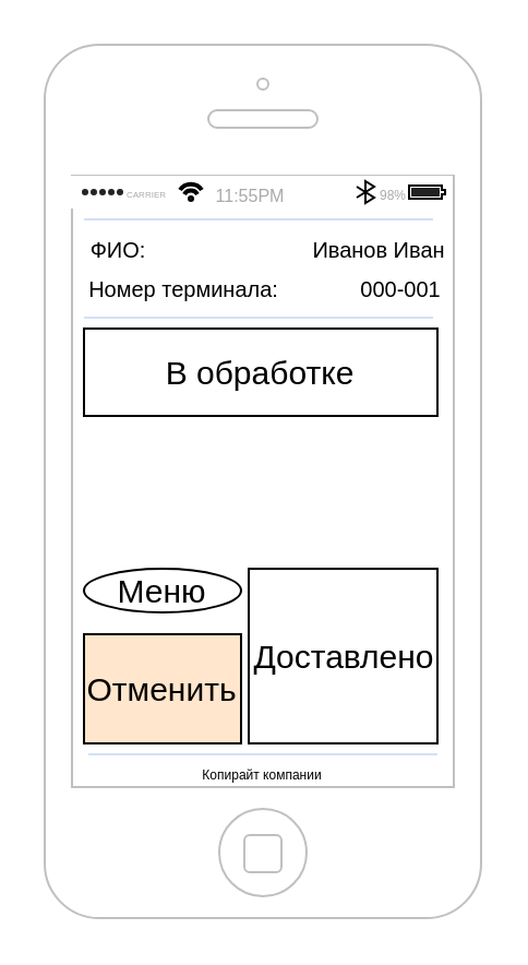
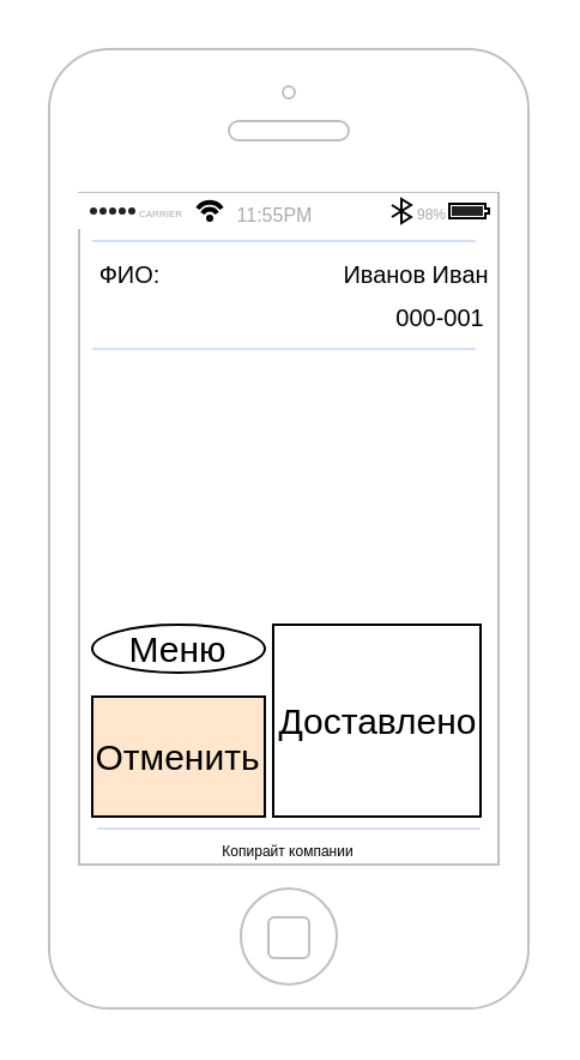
  <mxCell id="0" />
  <mxCell id="1" parent="0" />
  <mxCell id="2" value="" style="html=1;verticalLabelPosition=bottom;labelBackgroundColor=#ffffff;verticalAlign=top;shadow=0;dashed=0;strokeWidth=1;shape=mxgraph.ios7.misc.iphone;fillColor=#ffffff;strokeColor=#c0c0c0;" vertex="1" parent="1"><mxGeometry x="20" y="20" width="200" height="400" as="geometry" /></mxCell>
  <mxCell id="3" value="" style="html=1;strokeWidth=1;shadow=0;dashed=0;shape=mxgraph.ios7ui.appBar;fillColor=#ffffff;gradientColor=none;" vertex="1" parent="1"><mxGeometry x="32" y="80" width="175" height="15" as="geometry" /></mxCell>
  <mxCell id="4" value="CARRIER" style="shape=rect;align=left;fontSize=8;spacingLeft=24;fontSize=4;fontColor=#aaaaaa;strokeColor=none;fillColor=none;spacingTop=4;" vertex="1" parent="3"><mxGeometry y="0.5" width="50" height="13" relative="1" as="geometry"><mxPoint y="-6.5" as="offset" /></mxGeometry></mxCell>
  <mxCell id="5" value="11:55PM" style="shape=rect;fontSize=8;fontColor=#aaaaaa;strokeColor=none;fillColor=none;spacingTop=4;" vertex="1" parent="3"><mxGeometry x="0.5" y="0.5" width="50" height="13" relative="1" as="geometry"><mxPoint x="-30" y="-6.5" as="offset" /></mxGeometry></mxCell>
  <mxCell id="6" value="98%" style="shape=rect;align=right;fontSize=8;spacingRight=19;fontSize=6;fontColor=#aaaaaa;strokeColor=none;fillColor=none;spacingTop=4;" vertex="1" parent="3"><mxGeometry x="1" y="0.5" width="45" height="13" relative="1" as="geometry"><mxPoint x="-45" y="-6.5" as="offset" /></mxGeometry></mxCell>
  <mxCell id="7" value="" style="line;strokeWidth=1;html=1;fillColor=none;fontSize=14;fontColor=#007FFF;strokeColor=#D4E1F5;" vertex="1" parent="1"><mxGeometry x="38" y="140" width="160" height="10" as="geometry" /></mxCell>
  <mxCell id="8" value="" style="line;strokeWidth=1;html=1;fillColor=none;fontSize=14;fontColor=#007FFF;strokeColor=#D4E1F5;" vertex="1" parent="1"><mxGeometry x="38" y="95" width="160" height="10" as="geometry" /></mxCell>
  <mxCell id="9" value="ФИО:" style="text;html=1;strokeColor=none;fillColor=none;align=center;verticalAlign=middle;whiteSpace=wrap;rounded=0;fontSize=10;" vertex="1" parent="1"><mxGeometry x="38" y="105" width="32" height="17" as="geometry" /></mxCell>
- <mxCell id="10" value="Номер терминала:" style="text;html=1;strokeColor=none;fillColor=none;align=center;verticalAlign=middle;whiteSpace=wrap;rounded=0;fontSize=10;" vertex="1" parent="1"><mxGeometry x="38" y="123" width="92" height="17" as="geometry" /></mxCell>
  <mxCell id="11" value="Иванов Иван" style="text;html=1;strokeColor=none;fillColor=none;align=center;verticalAlign=middle;whiteSpace=wrap;rounded=0;fontSize=10;" vertex="1" parent="1"><mxGeometry x="140" y="105" width="67" height="17" as="geometry" /></mxCell>
  <mxCell id="12" value="000-001" style="text;html=1;strokeColor=none;fillColor=none;align=center;verticalAlign=middle;whiteSpace=wrap;rounded=0;fontSize=10;" vertex="1" parent="1"><mxGeometry x="160" y="123" width="47" height="17" as="geometry" /></mxCell>
  <mxCell id="13" value="" style="line;strokeWidth=1;html=1;fillColor=none;fontSize=14;fontColor=#007FFF;strokeColor=#D4E1F5;" vertex="1" parent="1"><mxGeometry x="40" y="340" width="160" height="10" as="geometry" /></mxCell>
  <mxCell id="14" value="Копирайт компании" style="text;html=1;strokeColor=none;fillColor=none;align=center;verticalAlign=middle;whiteSpace=wrap;rounded=0;fontSize=6;" vertex="1" parent="1"><mxGeometry x="90" y="350" width="60" height="10" as="geometry" /></mxCell>
- <mxCell id="15" value="&lt;font style=&quot;font-size: 15px&quot;&gt;В обработке&lt;/font&gt;" style="rounded=0;whiteSpace=wrap;html=1;fontSize=6;align=center;" vertex="1" parent="1"><mxGeometry x="38" y="150" width="162" height="40" as="geometry" /></mxCell>
  <mxCell id="16" value="Отменить" style="rounded=0;whiteSpace=wrap;html=1;fontSize=15;align=center;fillColor=#ffe6cc;" vertex="1" parent="1"><mxGeometry x="38" y="290" width="72" height="50" as="geometry" /></mxCell>
  <mxCell id="17" value="Доставлено" style="rounded=0;whiteSpace=wrap;html=1;fontSize=15;align=center;" vertex="1" parent="1"><mxGeometry x="113.5" y="260" width="86.5" height="80" as="geometry" /></mxCell>
  <mxCell id="18" value="Меню" style="ellipse;whiteSpace=wrap;html=1;fontSize=15;align=center;" vertex="1" parent="1"><mxGeometry x="38" y="260" width="72" height="20" as="geometry" /></mxCell>
